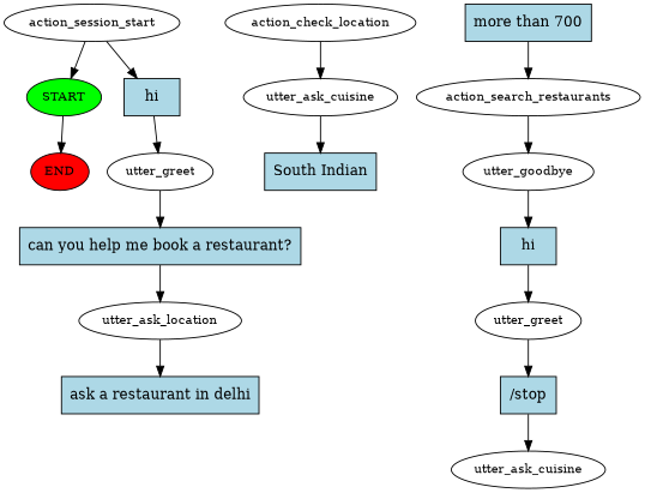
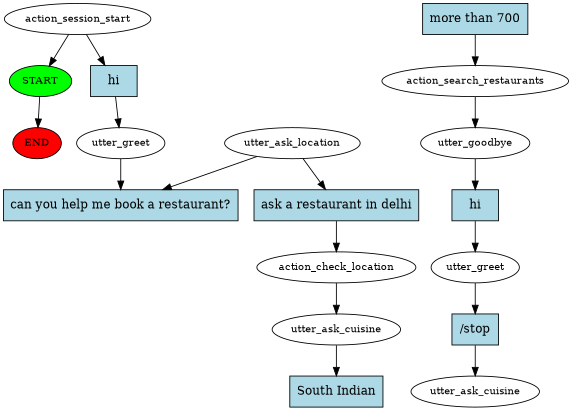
  digraph {
    node [fontsize=12]
    n1 [fillcolor=green label=START style=filled]
    n2 [fillcolor=red label=END style=filled]
    n3 [label=action_session_start]
    n4 [fillcolor=lightblue label=hi shape=rect style=filled fontsize=""]
    n5 [label=utter_greet]
    n6 [fillcolor=lightblue label="can you help me book a restaurant?" shape=rect style=filled fontsize=""]
    n7 [label=utter_ask_location]
    n8 [fillcolor=lightblue label="ask a restaurant in delhi" shape=rect style=filled fontsize=""]
    n9 [label=action_check_location]
    n10 [label=utter_ask_cuisine]
    n11 [fillcolor=lightblue label="South Indian" shape=rect style=filled fontsize=""]
    n12 [fillcolor=lightblue label="more than 700" shape=rect style=filled fontsize=""]
    n13 [label=action_search_restaurants]
    n14 [label=utter_goodbye]
    n15 [fillcolor=lightblue label=hi shape=rect style=filled fontsize=""]
    n16 [label=utter_greet]
    n17 [fillcolor=lightblue label="/stop" shape=rect style=filled fontsize=""]
    n18 [label=utter_ask_cuisine]
    n1 -> n2
    n3 -> n1
    n3 -> n4
    n4 -> n5
    n5 -> n6
-   n6 -> n7
+   n7 -> n6
    n7 -> n8
+   n8 -> n9
    n9 -> n10
    n10 -> n11
    n12 -> n13
    n13 -> n14
    n14 -> n15
    n15 -> n16
    n16 -> n17
    n17 -> n18
  }
